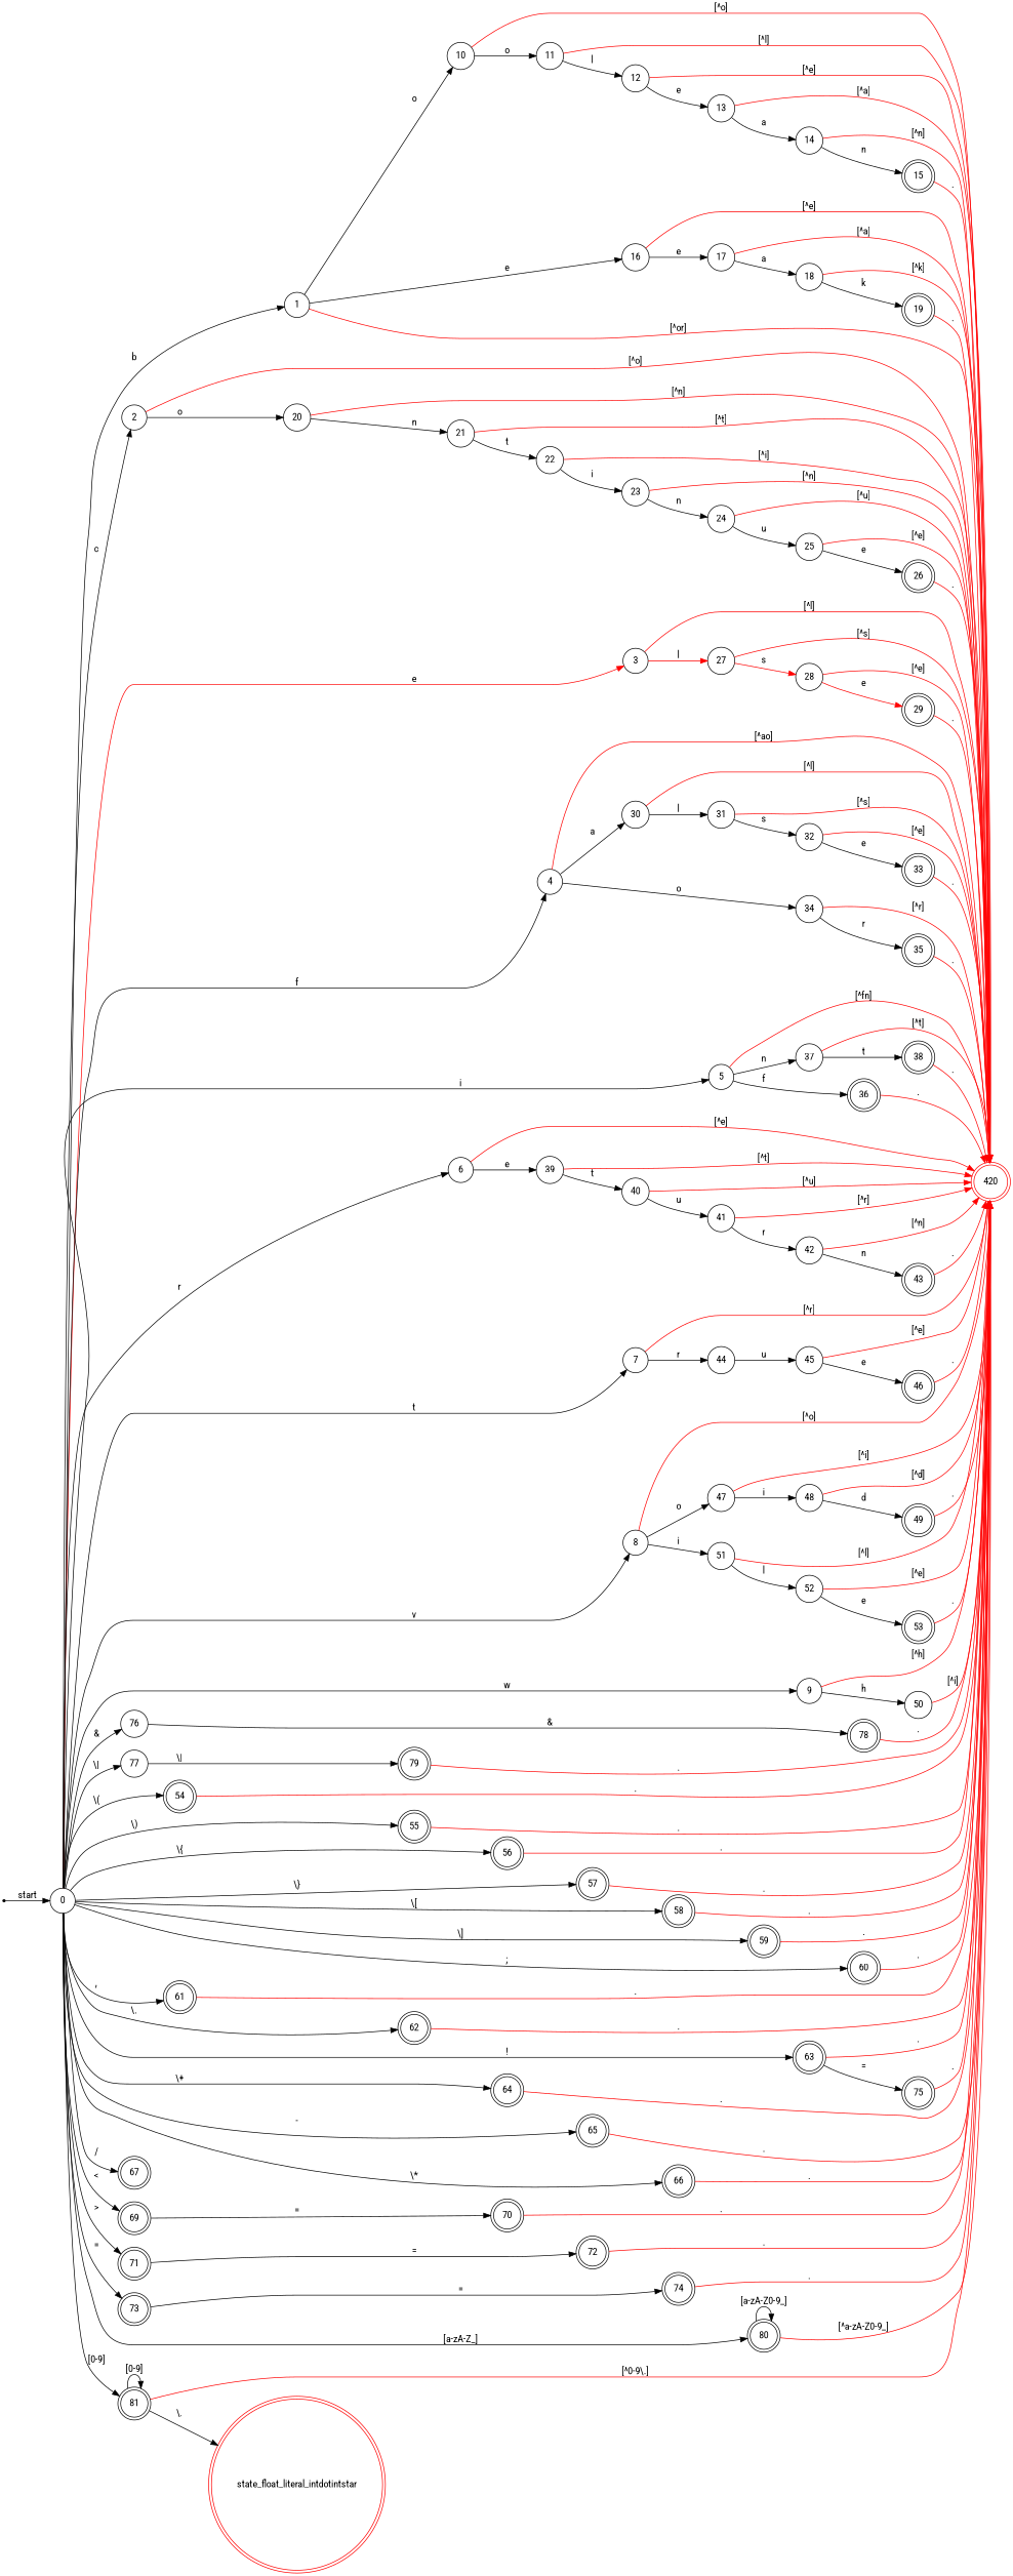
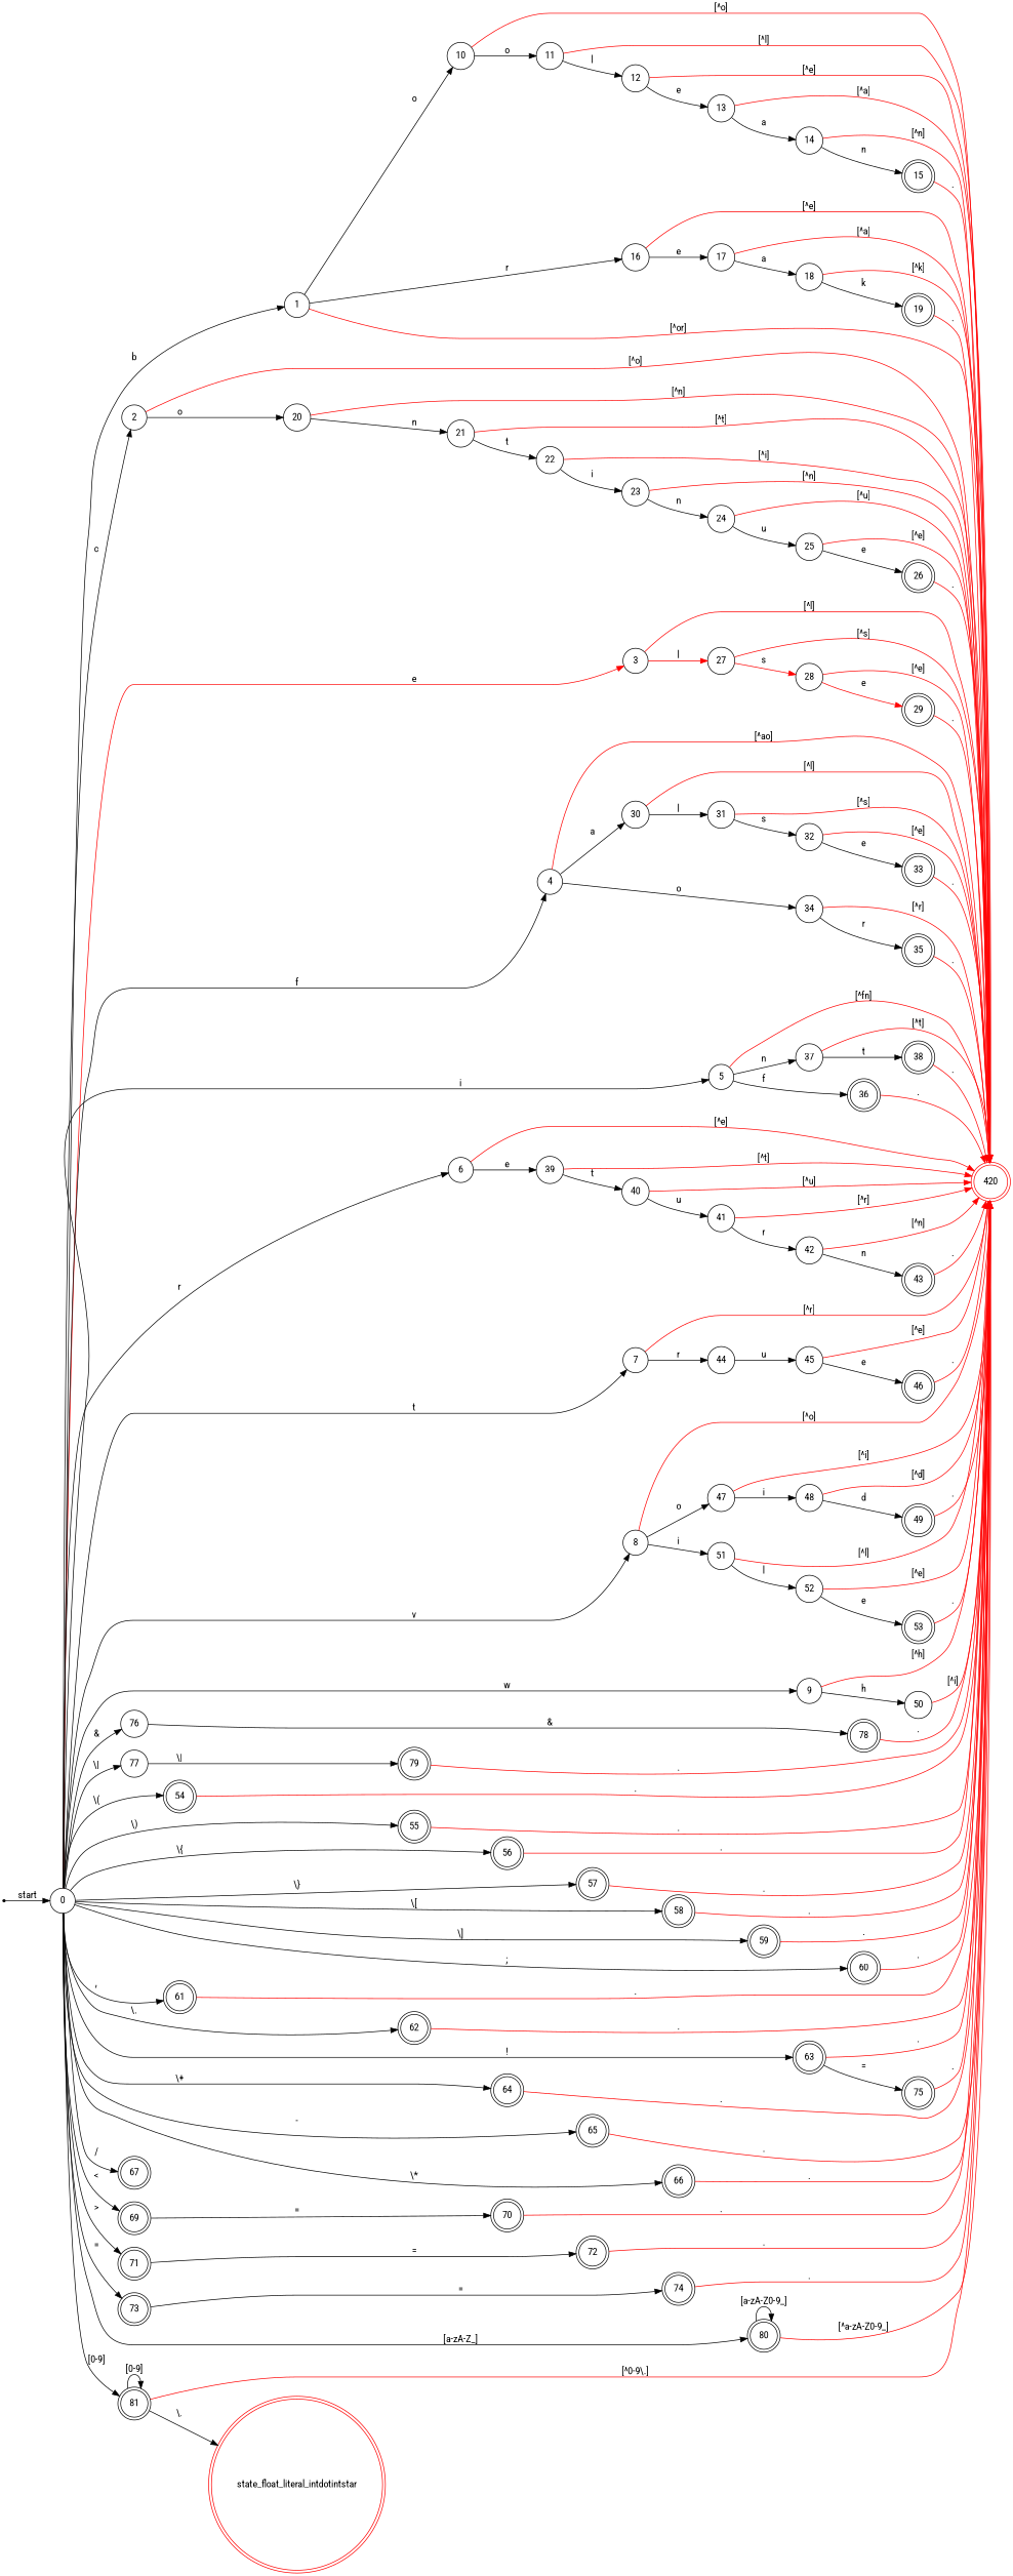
  digraph {
    fontname="Roboto Condensed"
    rankdir=LR
    node [fontname="Roboto Condensed" shape=circle]
    edge [fontname="Roboto Condensed"]
    start [shape=point]
    n2 [label=0]
    n3 [label=1]
    n4 [label=2]
    n5 [label=3]
    n6 [label=4]
    n7 [label=5]
    n8 [label=6]
    n9 [label=7]
    n10 [label=8]
    n11 [label=9]
    n12 [label=76]
    n13 [label=77]
    n14 [label=54 shape=doublecircle]
    n15 [label=55 shape=doublecircle]
    n16 [label=56 shape=doublecircle]
    n17 [label=57 shape=doublecircle]
    n18 [label=58 shape=doublecircle]
    n19 [label=59 shape=doublecircle]
    n20 [label=60 shape=doublecircle]
    n21 [label=61 shape=doublecircle]
    n22 [label=62 shape=doublecircle]
    n23 [label=63 shape=doublecircle]
    n24 [label=64 shape=doublecircle]
    n25 [label=65 shape=doublecircle]
    n26 [label=66 shape=doublecircle]
    n27 [label=67 shape=doublecircle]
    n28 [label=69 shape=doublecircle]
    n29 [label=71 shape=doublecircle]
    n30 [label=73 shape=doublecircle]
    n31 [label=80 shape=doublecircle]
    n32 [label=81 shape=doublecircle]
    n33 [label=10]
    n34 [label=16]
    n35 [color=red label=420 shape=doublecircle]
    n36 [label=20]
    n37 [label=27]
    n38 [label=30]
    n39 [label=34]
    n40 [label=37]
    n41 [label=36 shape=doublecircle]
    n42 [label=39]
    n43 [label=44]
    n44 [label=47]
    n45 [label=51]
    n46 [label=50]
    n47 [label=78 shape=doublecircle]
    n48 [label=79 shape=doublecircle]
    n49 [label=75 shape=doublecircle]
    n50 [label=70 shape=doublecircle]
    n51 [label=72 shape=doublecircle]
    n52 [label=74 shape=doublecircle]
    state_float_literal_intdotintstar [color=red shape=doublecircle]
    n54 [label=11]
    n55 [label=17]
    n56 [label=21]
    n57 [label=28]
    n58 [label=31]
    n59 [label=35 shape=doublecircle]
    n60 [label=38 shape=doublecircle]
    n61 [label=40]
    n62 [label=45]
    n63 [label=48]
    n64 [label=12]
    n65 [label=13]
    n66 [label=14]
    n67 [label=15 shape=doublecircle]
    n68 [label=18]
    n69 [label=19 shape=doublecircle]
    n70 [label=22]
    n71 [label=23]
    n72 [label=24]
    n73 [label=25]
    n74 [label=26 shape=doublecircle]
    n75 [label=29 shape=doublecircle]
    n76 [label=32]
    n77 [label=33 shape=doublecircle]
    n78 [label=41]
    n79 [label=42]
    n80 [label=43 shape=doublecircle]
    n81 [label=46 shape=doublecircle]
    n82 [label=49 shape=doublecircle]
    n83 [label=52]
    n84 [label=53 shape=doublecircle]
    start -> n2 [label=start]
    n2 -> n3 [label=b]
    n2 -> n4 [label=c]
    n2 -> n5 [color=red label=e]
    n2 -> n6 [label=f]
    n2 -> n7 [label=i]
    n2 -> n8 [label=r]
    n2 -> n9 [label=t]
    n2 -> n10 [label=v]
    n2 -> n11 [label=w]
    n2 -> n12 [label="&"]
    n2 -> n13 [label="\\|"]
    n2 -> n14 [label="\\("]
    n2 -> n15 [label="\\)"]
    n2 -> n16 [label="\\{"]
    n2 -> n17 [label="\\}"]
    n2 -> n18 [label="\\["]
    n2 -> n19 [label="\\]"]
    n2 -> n20 [label=";"]
    n2 -> n21 [label=","]
    n2 -> n22 [label="\\."]
    n2 -> n23 [label="!"]
    n2 -> n24 [label="\\+"]
    n2 -> n25 [label="-"]
    n2 -> n26 [label="\\*"]
    n2 -> n27 [label="/"]
    n2 -> n28 [label="<"]
    n2 -> n29 [label=">"]
    n2 -> n30 [label="="]
    n2 -> n31 [label="[a-zA-Z_]"]
    n2 -> n32 [label="[0-9]"]
    n3 -> n33 [label=o]
-   n3 -> n34 [label=e]
+   n3 -> n34 [label=r]
    n3 -> n35 [color=red label="[^or]"]
    n4 -> n35 [color=red label="[^o]"]
    n4 -> n36 [label=o]
    n5 -> n35 [color=red label="[^l]"]
    n5 -> n37 [color=red label=l]
    n6 -> n35 [color=red label="[^ao]"]
    n6 -> n38 [label=a]
    n6 -> n39 [label=o]
    n7 -> n35 [color=red label="[^fn]"]
    n7 -> n40 [label=n]
    n7 -> n41 [label=f]
    n8 -> n35 [color=red label="[^e]"]
    n8 -> n42 [label=e]
    n9 -> n35 [color=red label="[^r]"]
    n9 -> n43 [label=r]
    n10 -> n35 [color=red label="[^o]"]
    n10 -> n44 [label=o]
    n10 -> n45 [label=i]
    n11 -> n35 [color=red label="[^h]"]
    n11 -> n46 [label=h]
    n12 -> n47 [label="&"]
    n13 -> n48 [label="\\|"]
    n14 -> n35 [color=red label="."]
    n15 -> n35 [color=red label="."]
    n16 -> n35 [color=red label="."]
    n17 -> n35 [color=red label="."]
    n18 -> n35 [color=red label="."]
    n19 -> n35 [color=red label="."]
    n20 -> n35 [color=red label="."]
    n21 -> n35 [color=red label="."]
    n22 -> n35 [color=red label="."]
    n23 -> n35 [color=red label="."]
    n23 -> n49 [label="="]
    n24 -> n35 [color=red label="."]
    n25 -> n35 [color=red label="."]
    n26 -> n35 [color=red label="."]
    n28 -> n50 [label="="]
    n29 -> n51 [label="="]
    n30 -> n52 [label="="]
    n31 -> n31 [label="[a-zA-Z0-9_]"]
    n31 -> n35 [color=red label="[^a-zA-Z0-9_]"]
    n32 -> n32 [label="[0-9]"]
    n32 -> n35 [color=red label="[^0-9\\.]"]
    n32 -> state_float_literal_intdotintstar [label="\\."]
    n33 -> n35 [color=red label="[^o]"]
    n33 -> n54 [label=o]
    n34 -> n35 [color=red label="[^e]"]
    n34 -> n55 [label=e]
    n36 -> n35 [color=red label="[^n]"]
    n36 -> n56 [label=n]
    n37 -> n35 [color=red label="[^s]"]
    n37 -> n57 [color=red label=s]
    n38 -> n35 [color=red label="[^l]"]
    n38 -> n58 [label=l]
    n39 -> n35 [color=red label="[^r]"]
    n39 -> n59 [label=r]
    n40 -> n35 [color=red label="[^t]"]
    n40 -> n60 [label=t]
    n41 -> n35 [color=red label="."]
    n42 -> n35 [color=red label="[^t]"]
    n42 -> n61 [label=t]
    n43 -> n62 [label=u]
    n44 -> n35 [color=red label="[^i]"]
    n44 -> n63 [label=i]
    n45 -> n35 [color=red label="[^l]"]
    n45 -> n83 [label=l]
    n46 -> n35 [color=red label="[^i]"]
    n47 -> n35 [color=red label="."]
    n48 -> n35 [color=red label="."]
    n49 -> n35 [color=red label="."]
    n50 -> n35 [color=red label="."]
    n51 -> n35 [color=red label="."]
    n52 -> n35 [color=red label="."]
    n54 -> n35 [color=red label="[^l]"]
    n54 -> n64 [label=l]
    n55 -> n35 [color=red label="[^a]"]
    n55 -> n68 [label=a]
    n56 -> n35 [color=red label="[^t]"]
    n56 -> n70 [label=t]
    n57 -> n35 [color=red label="[^e]"]
    n57 -> n75 [color=red label=e]
    n58 -> n35 [color=red label="[^s]"]
    n58 -> n76 [label=s]
    n59 -> n35 [color=red label="."]
    n60 -> n35 [color=red label="."]
    n61 -> n35 [color=red label="[^u]"]
    n61 -> n78 [label=u]
    n62 -> n35 [color=red label="[^e]"]
    n62 -> n81 [label=e]
    n63 -> n35 [color=red label="[^d]"]
    n63 -> n82 [label=d]
    n64 -> n35 [color=red label="[^e]"]
    n64 -> n65 [label=e]
    n65 -> n35 [color=red label="[^a]"]
    n65 -> n66 [label=a]
    n66 -> n35 [color=red label="[^n]"]
    n66 -> n67 [label=n]
    n67 -> n35 [color=red label="."]
    n68 -> n35 [color=red label="[^k]"]
    n68 -> n69 [label=k]
    n69 -> n35 [color=red label="."]
    n70 -> n35 [color=red label="[^i]"]
    n70 -> n71 [label=i]
    n71 -> n35 [color=red label="[^n]"]
    n71 -> n72 [label=n]
    n72 -> n35 [color=red label="[^u]"]
    n72 -> n73 [label=u]
    n73 -> n35 [color=red label="[^e]"]
    n73 -> n74 [label=e]
    n74 -> n35 [color=red label="."]
    n75 -> n35 [color=red label="."]
    n76 -> n35 [color=red label="[^e]"]
    n76 -> n77 [label=e]
    n77 -> n35 [color=red label="."]
    n78 -> n35 [color=red label="[^r]"]
    n78 -> n79 [label=r]
    n79 -> n35 [color=red label="[^n]"]
    n79 -> n80 [label=n]
    n80 -> n35 [color=red label="."]
    n81 -> n35 [color=red label="."]
    n82 -> n35 [color=red label="."]
    n83 -> n35 [color=red label="[^e]"]
    n83 -> n84 [label=e]
    n84 -> n35 [color=red label="."]
  }
